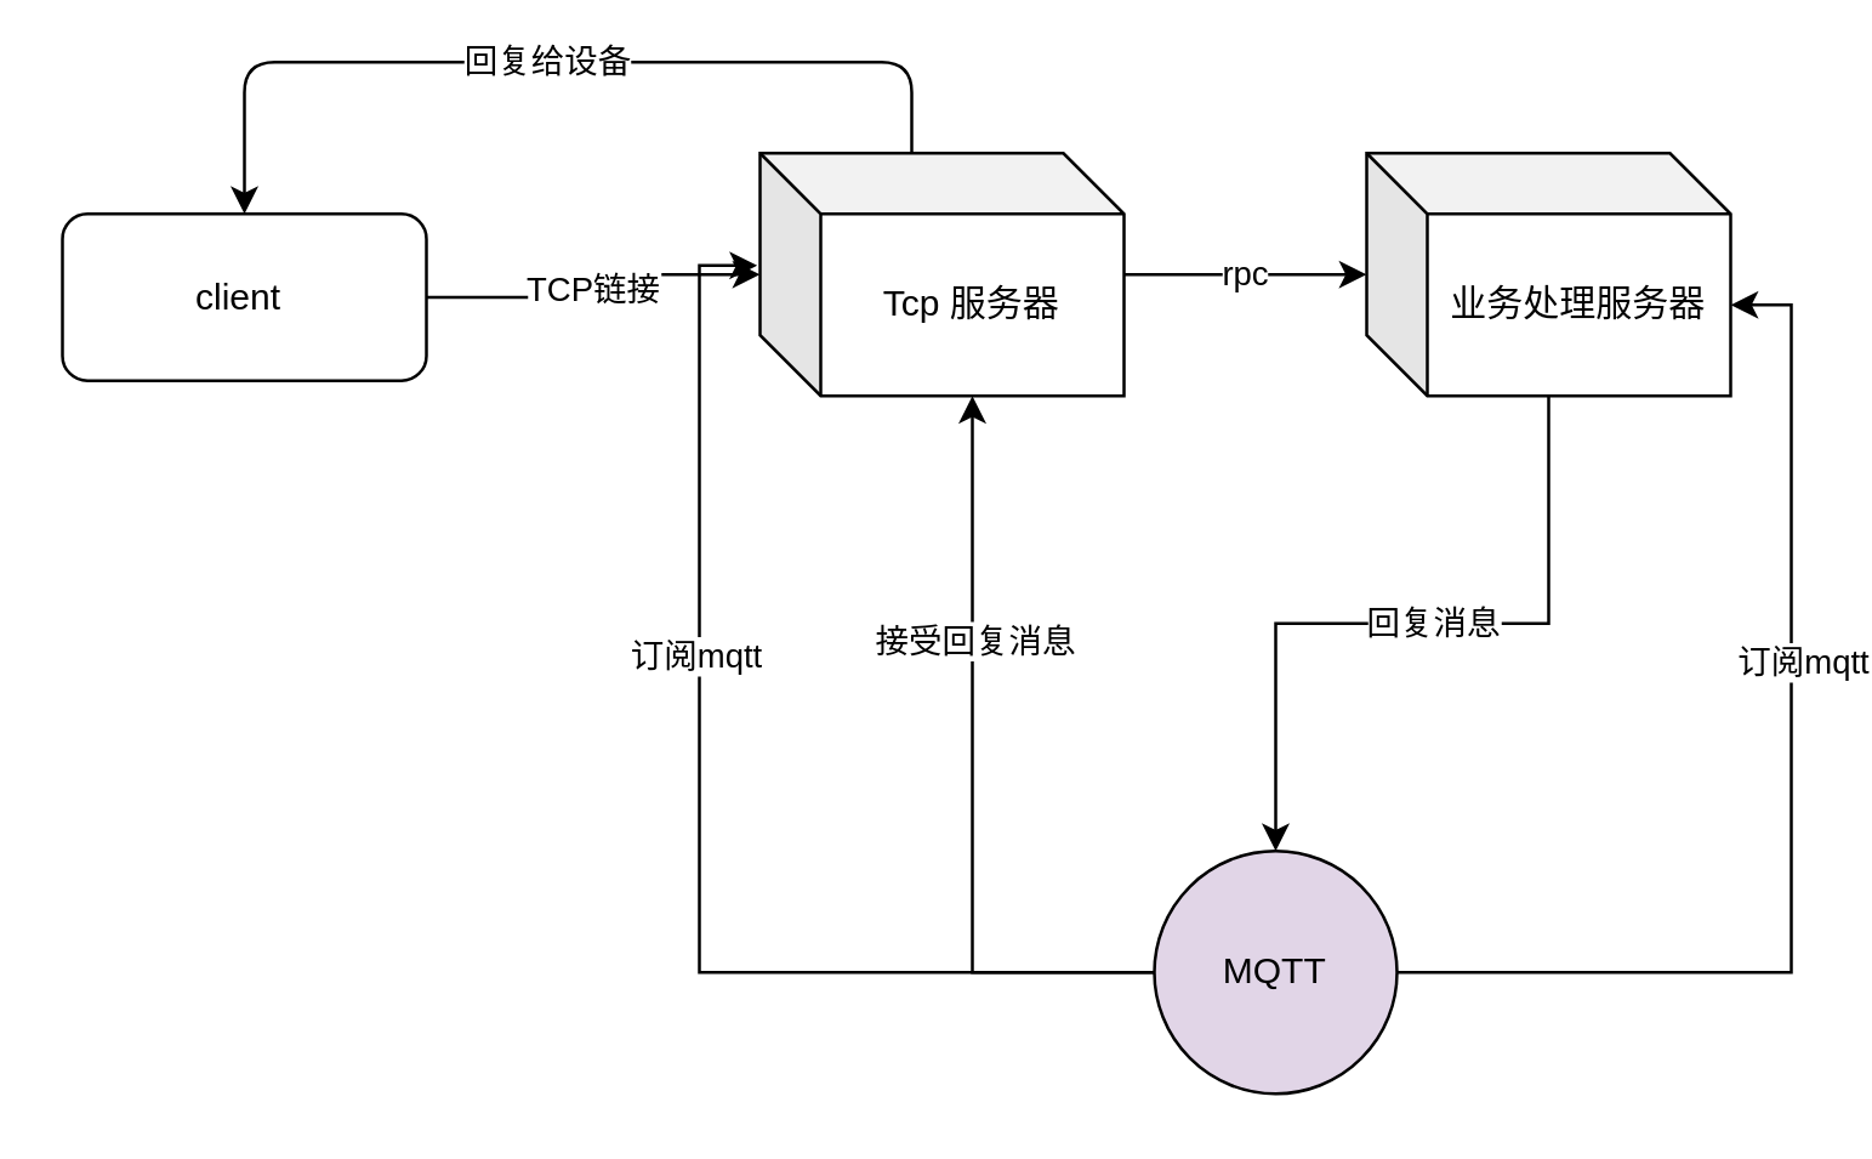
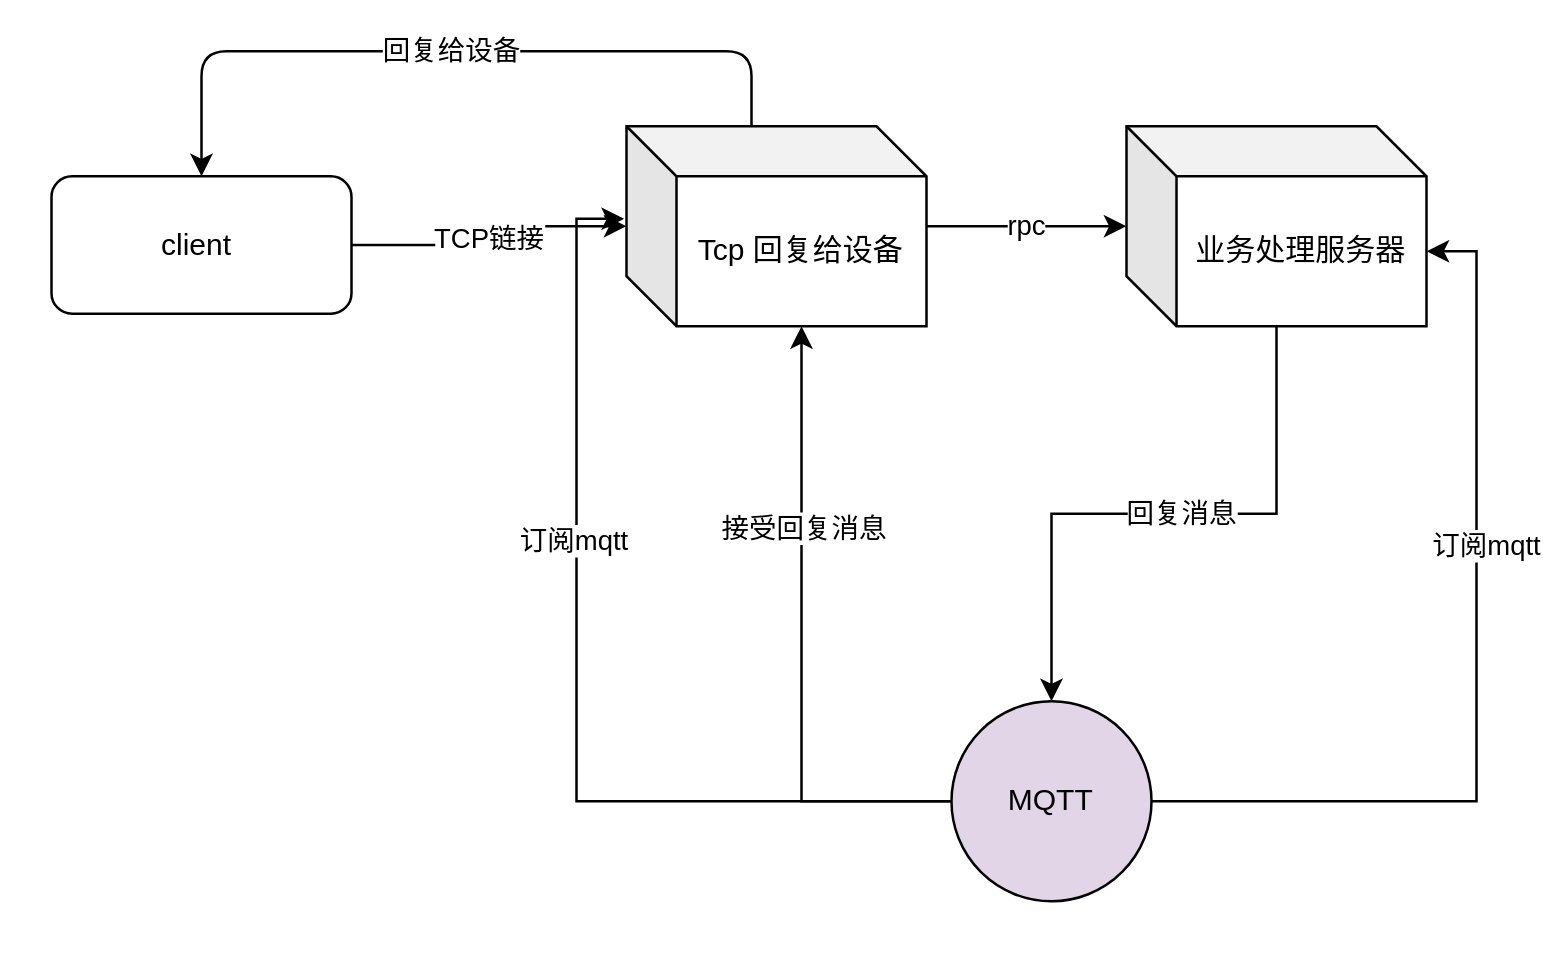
  <mxCell id="0" />
  <mxCell id="1" parent="0" />
  <mxCell id="2" style="edgeStyle=orthogonalEdgeStyle;rounded=0;orthogonalLoop=1;jettySize=auto;html=1;" parent="1" source="4" target="6" edge="1"><mxGeometry relative="1" as="geometry"><mxPoint x="160" y="90" as="targetPoint" /></mxGeometry></mxCell>
  <mxCell id="3" value="TCP链接" style="edgeLabel;html=1;align=center;verticalAlign=middle;resizable=0;points=[];" parent="2" vertex="1" connectable="0"><mxGeometry x="-0.011" y="1" relative="1" as="geometry"><mxPoint as="offset" /></mxGeometry></mxCell>
  <mxCell id="4" value="client&amp;nbsp;" style="rounded=1;whiteSpace=wrap;html=1;fontSize=12;glass=0;strokeWidth=1;shadow=0;" parent="1" vertex="1"><mxGeometry x="20" y="70" width="120" height="55" as="geometry" /></mxCell>
  <mxCell id="5" value="rpc" style="edgeStyle=orthogonalEdgeStyle;rounded=0;orthogonalLoop=1;jettySize=auto;html=1;" parent="1" source="6" target="16" edge="1"><mxGeometry relative="1" as="geometry" /></mxCell>
- <mxCell id="6" value="Tcp 服务器" style="shape=cube;whiteSpace=wrap;html=1;boundedLbl=1;backgroundOutline=1;darkOpacity=0.05;darkOpacity2=0.1;" parent="1" vertex="1"><mxGeometry x="250" y="50" width="120" height="80" as="geometry" /></mxCell>
+ <mxCell id="6" value="Tcp 回复给设备" style="shape=cube;whiteSpace=wrap;html=1;boundedLbl=1;backgroundOutline=1;darkOpacity=0.05;darkOpacity2=0.1;" parent="1" vertex="1"><mxGeometry x="250" y="50" width="120" height="80" as="geometry" /></mxCell>
  <mxCell id="7" style="edgeStyle=orthogonalEdgeStyle;rounded=0;orthogonalLoop=1;jettySize=auto;html=1;entryX=-0.008;entryY=0.463;entryDx=0;entryDy=0;entryPerimeter=0;" parent="1" source="13" target="6" edge="1"><mxGeometry relative="1" as="geometry" /></mxCell>
  <mxCell id="8" value="订阅mqtt" style="edgeLabel;html=1;align=center;verticalAlign=middle;resizable=0;points=[];" parent="7" vertex="1" connectable="0"><mxGeometry x="0.267" y="2" relative="1" as="geometry"><mxPoint as="offset" /></mxGeometry></mxCell>
  <mxCell id="9" style="edgeStyle=orthogonalEdgeStyle;rounded=0;orthogonalLoop=1;jettySize=auto;html=1;entryX=0;entryY=0;entryDx=120;entryDy=50;entryPerimeter=0;exitX=1;exitY=0.5;exitDx=0;exitDy=0;" parent="1" source="13" target="16" edge="1"><mxGeometry relative="1" as="geometry"><mxPoint x="480" y="310" as="targetPoint" /></mxGeometry></mxCell>
  <mxCell id="10" value="订阅mqtt" style="edgeLabel;html=1;align=center;verticalAlign=middle;resizable=0;points=[];" parent="9" vertex="1" connectable="0"><mxGeometry x="0.258" y="-3" relative="1" as="geometry"><mxPoint as="offset" /></mxGeometry></mxCell>
  <mxCell id="11" style="edgeStyle=orthogonalEdgeStyle;rounded=0;orthogonalLoop=1;jettySize=auto;html=1;entryX=0;entryY=0;entryDx=70;entryDy=80;entryPerimeter=0;" parent="1" source="13" target="6" edge="1"><mxGeometry relative="1" as="geometry" /></mxCell>
  <mxCell id="12" value="接受回复消息" style="edgeLabel;html=1;align=center;verticalAlign=middle;resizable=0;points=[];" parent="11" vertex="1" connectable="0"><mxGeometry x="0.36" relative="1" as="geometry"><mxPoint as="offset" /></mxGeometry></mxCell>
  <mxCell id="13" value="MQTT" style="ellipse;whiteSpace=wrap;html=1;aspect=fixed;fillColor=#e1d5e7;" parent="1" vertex="1"><mxGeometry x="380" y="280" width="80" height="80" as="geometry" /></mxCell>
  <mxCell id="14" style="edgeStyle=orthogonalEdgeStyle;rounded=0;orthogonalLoop=1;jettySize=auto;html=1;" parent="1" source="16" target="13" edge="1"><mxGeometry relative="1" as="geometry" /></mxCell>
  <mxCell id="15" value="回复消息" style="edgeLabel;html=1;align=center;verticalAlign=middle;resizable=0;points=[];" parent="14" vertex="1" connectable="0"><mxGeometry x="-0.05" y="-1" relative="1" as="geometry"><mxPoint as="offset" /></mxGeometry></mxCell>
  <mxCell id="16" value="业务处理服务器" style="shape=cube;whiteSpace=wrap;html=1;boundedLbl=1;backgroundOutline=1;darkOpacity=0.05;darkOpacity2=0.1;" parent="1" vertex="1"><mxGeometry x="450" y="50" width="120" height="80" as="geometry" /></mxCell>
  <mxCell id="17" value="回复给设备" style="edgeStyle=segmentEdgeStyle;endArrow=classic;html=1;exitX=0;exitY=0;exitDx=50;exitDy=0;exitPerimeter=0;" parent="1" source="6" target="4" edge="1"><mxGeometry width="50" height="50" relative="1" as="geometry"><mxPoint x="310" y="220" as="sourcePoint" /><mxPoint x="360" y="170" as="targetPoint" /><Array as="points"><mxPoint x="300" y="20" /><mxPoint x="80" y="20" /></Array></mxGeometry></mxCell>
